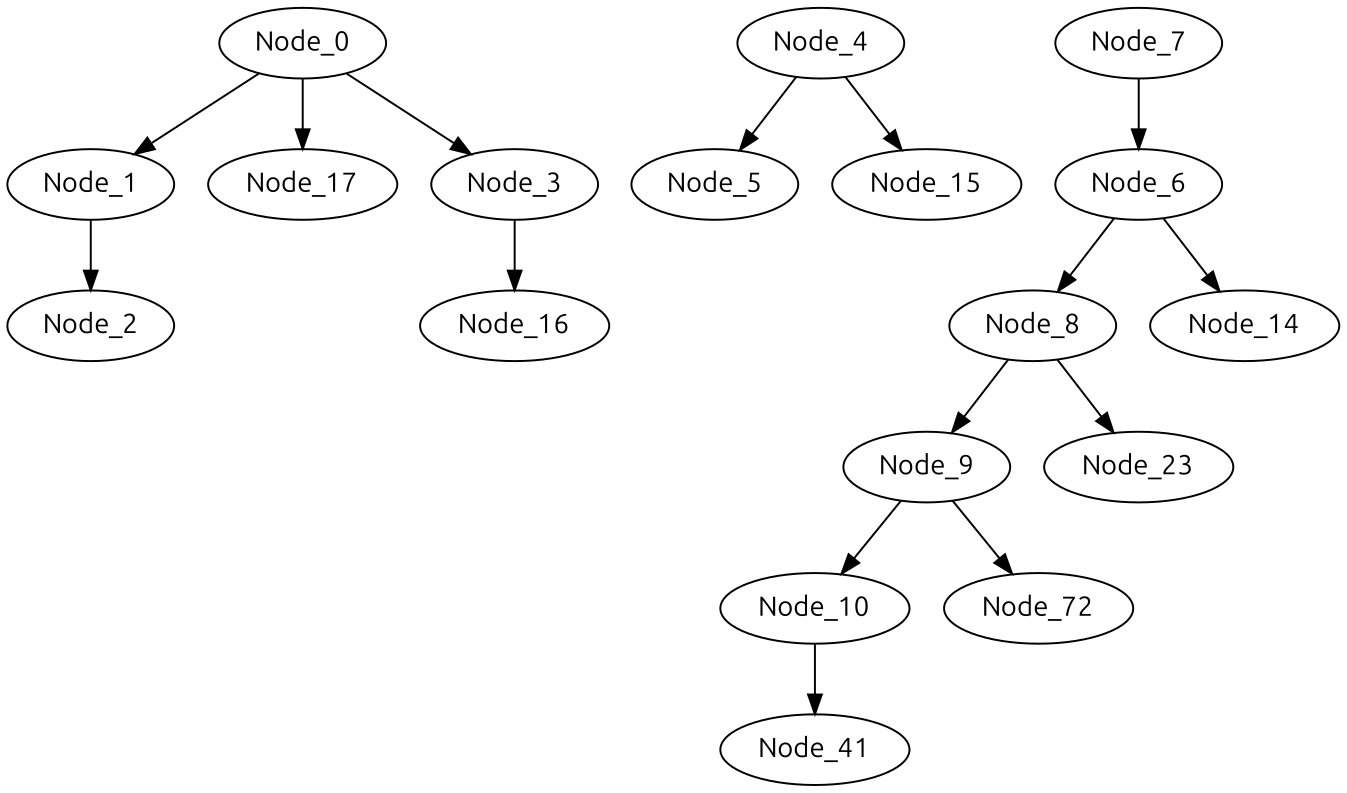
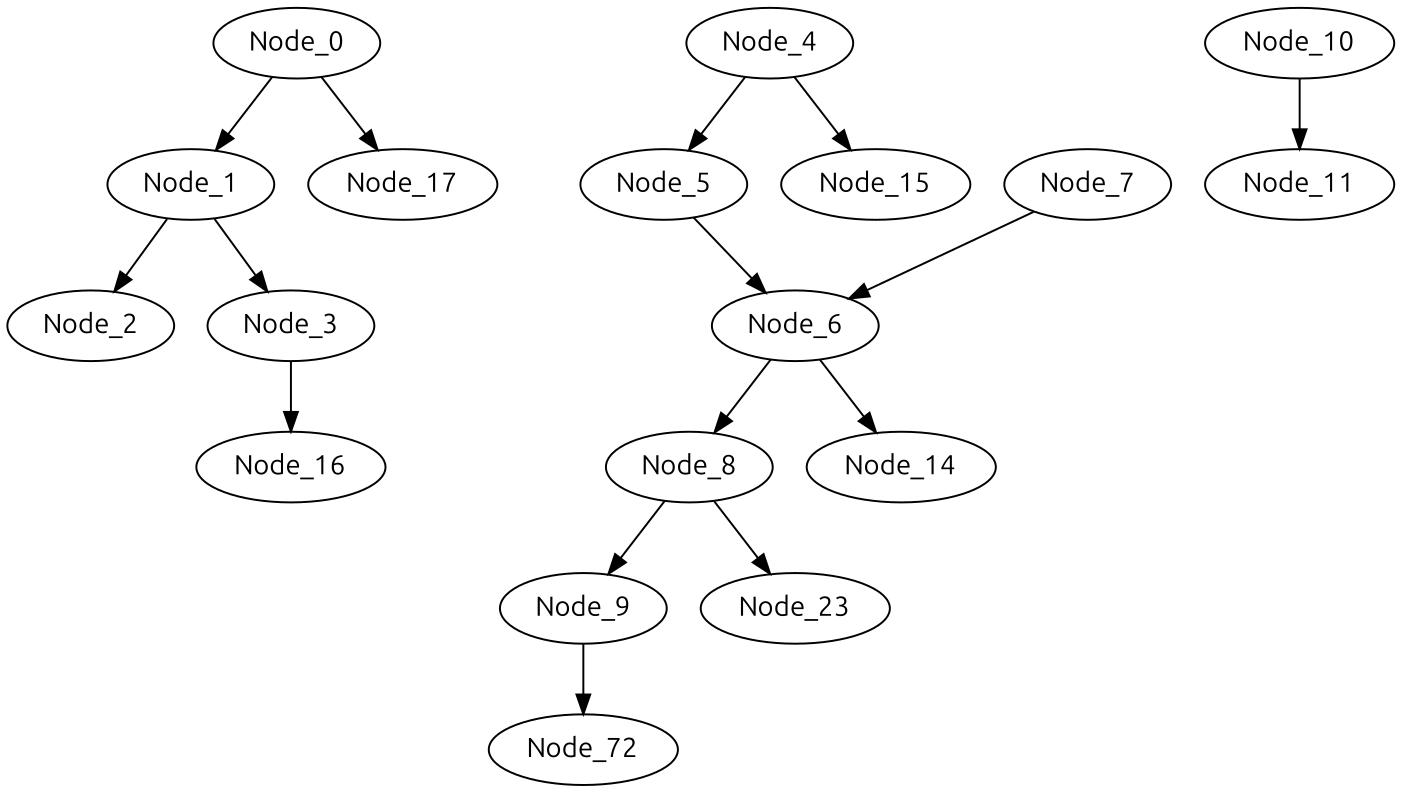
  digraph {
    fontname=Ubuntu
    node [fontname=Ubuntu]
    edge [fontname=Ubuntu]
    n1 [label=Node_0]
    n2 [label=Node_1]
    n3 [label=Node_17]
    n4 [label=Node_2]
    n5 [label=Node_3]
    n6 [label=Node_16]
    n7 [label=Node_4]
    n8 [label=Node_5]
    n9 [label=Node_15]
    n10 [label=Node_6]
    n11 [label=Node_8]
    n12 [label=Node_14]
    n13 [label=Node_7]
    n14 [label=Node_9]
    n15 [label=Node_23]
    n16 [label=Node_10]
    n17 [label=Node_72]
-   n18 [label=Node_41]
+   n18 [label=Node_11]
    n1 -> n2
    n1 -> n3
    n2 -> n4
-   n1 -> n5
+   n2 -> n5
    n5 -> n6
    n7 -> n8
    n7 -> n9
+   n8 -> n10
    n10 -> n11
    n10 -> n12
    n11 -> n14
    n11 -> n15
    n13 -> n10
-   n14 -> n16
    n14 -> n17
    n16 -> n18
  }
